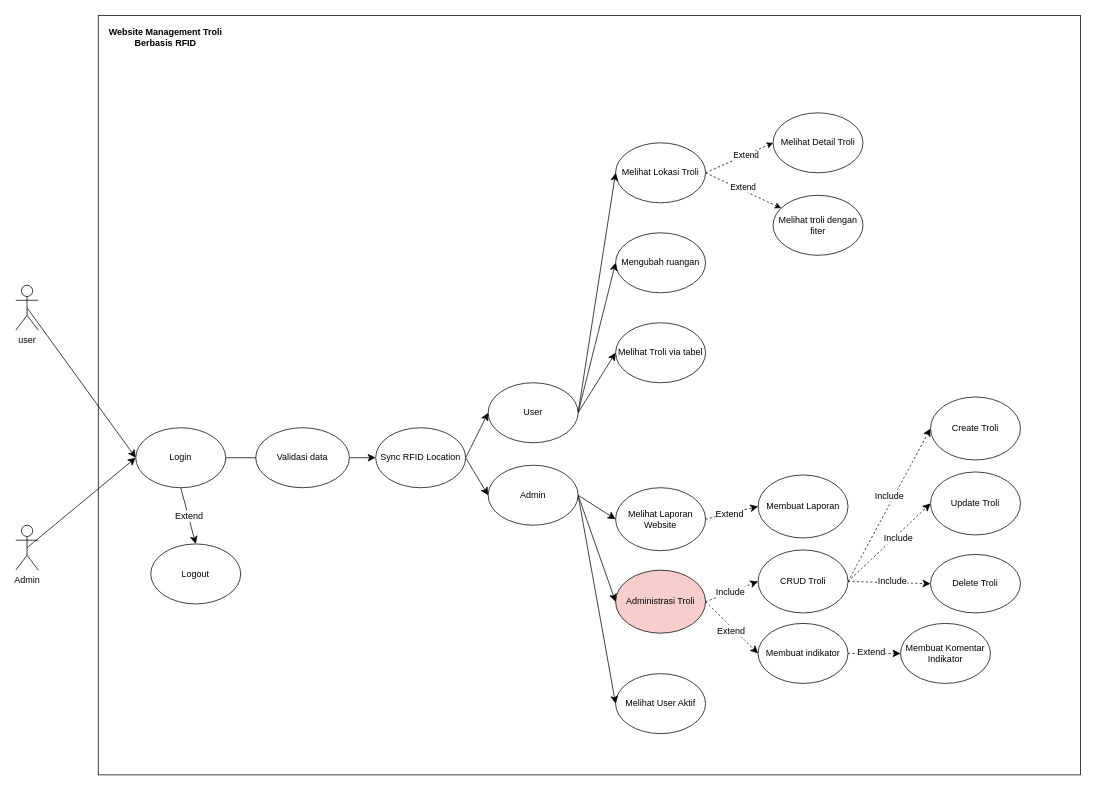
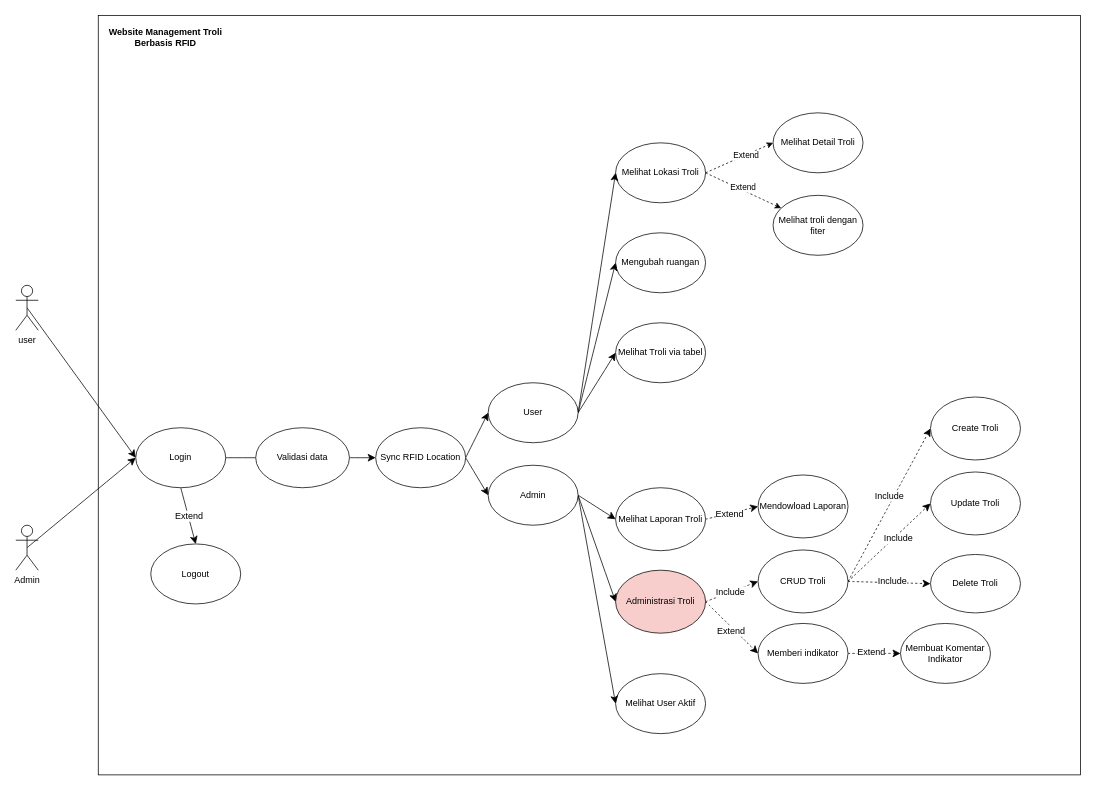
  <mxCell id="0" />
  <mxCell id="1" parent="0" />
  <mxCell id="2" value="" style="rounded=0;whiteSpace=wrap;html=1;" parent="1" vertex="1"><mxGeometry x="130" y="20" width="1310" height="1013" as="geometry" /></mxCell>
  <mxCell id="3" style="edgeStyle=none;curved=1;rounded=0;orthogonalLoop=1;jettySize=auto;html=1;exitX=0.5;exitY=0.5;exitDx=0;exitDy=0;exitPerimeter=0;fontSize=12;startSize=8;endSize=8;" parent="1" source="4" edge="1"><mxGeometry relative="1" as="geometry"><mxPoint x="180" y="610" as="targetPoint" /></mxGeometry></mxCell>
  <mxCell id="4" value="user" style="shape=umlActor;verticalLabelPosition=bottom;verticalAlign=top;html=1;outlineConnect=0;" parent="1" vertex="1"><mxGeometry x="20" y="380" width="30" height="60" as="geometry" /></mxCell>
  <mxCell id="5" style="rounded=0;orthogonalLoop=1;jettySize=auto;html=1;exitX=1;exitY=0.5;exitDx=0;exitDy=0;entryX=0;entryY=0.5;entryDx=0;entryDy=0;dashed=1;" parent="1" source="9" target="11" edge="1"><mxGeometry relative="1" as="geometry" /></mxCell>
  <mxCell id="6" value="Extend" style="edgeLabel;html=1;align=center;verticalAlign=middle;resizable=0;points=[];" parent="5" vertex="1" connectable="0"><mxGeometry x="0.2" relative="1" as="geometry"><mxPoint as="offset" /></mxGeometry></mxCell>
  <mxCell id="7" style="rounded=0;orthogonalLoop=1;jettySize=auto;html=1;exitX=1;exitY=0.5;exitDx=0;exitDy=0;dashed=1;" parent="1" source="9" target="13" edge="1"><mxGeometry relative="1" as="geometry" /></mxCell>
  <mxCell id="8" value="Extend" style="edgeLabel;html=1;align=center;verticalAlign=middle;resizable=0;points=[];" parent="7" vertex="1" connectable="0"><mxGeometry x="-0.049" y="3" relative="1" as="geometry"><mxPoint as="offset" /></mxGeometry></mxCell>
  <mxCell id="9" value="Melihat Lokasi Troli" style="ellipse;whiteSpace=wrap;html=1;" parent="1" vertex="1"><mxGeometry x="820" y="190" width="120" height="80" as="geometry" /></mxCell>
  <mxCell id="10" value="Website Management Troli Berbasis RFID" style="text;html=1;align=center;verticalAlign=middle;whiteSpace=wrap;rounded=0;fontStyle=1" parent="1" vertex="1"><mxGeometry x="120" y="30" width="200" height="40" as="geometry" /></mxCell>
  <mxCell id="11" value="Melihat Detail Troli" style="ellipse;whiteSpace=wrap;html=1;" parent="1" vertex="1"><mxGeometry x="1030" y="150" width="120" height="80" as="geometry" /></mxCell>
  <mxCell id="12" value="Melihat Troli via tabel" style="ellipse;whiteSpace=wrap;html=1;" parent="1" vertex="1"><mxGeometry x="820" y="430" width="120" height="80" as="geometry" /></mxCell>
  <mxCell id="13" value="Melihat troli dengan fiter" style="ellipse;whiteSpace=wrap;html=1;" parent="1" vertex="1"><mxGeometry x="1030" y="260" width="120" height="80" as="geometry" /></mxCell>
  <mxCell id="14" style="edgeStyle=none;curved=1;rounded=0;orthogonalLoop=1;jettySize=auto;html=1;exitX=0.5;exitY=0.5;exitDx=0;exitDy=0;exitPerimeter=0;entryX=0;entryY=0.5;entryDx=0;entryDy=0;fontSize=12;startSize=8;endSize=8;" parent="1" source="15" target="20" edge="1"><mxGeometry relative="1" as="geometry" /></mxCell>
  <mxCell id="15" value="Admin" style="shape=umlActor;verticalLabelPosition=bottom;verticalAlign=top;html=1;outlineConnect=0;" parent="1" vertex="1"><mxGeometry x="20" y="700" width="30" height="60" as="geometry" /></mxCell>
  <mxCell id="16" value="Mengubah ruangan" style="ellipse;whiteSpace=wrap;html=1;" parent="1" vertex="1"><mxGeometry x="820" y="310" width="120" height="80" as="geometry" /></mxCell>
  <mxCell id="17" style="edgeStyle=none;curved=1;rounded=0;orthogonalLoop=1;jettySize=auto;html=1;exitX=1;exitY=0.5;exitDx=0;exitDy=0;entryX=0;entryY=0.5;entryDx=0;entryDy=0;fontSize=12;startSize=8;endSize=8;endArrow=none;" parent="1" source="20" target="22" edge="1"><mxGeometry relative="1" as="geometry" /></mxCell>
  <mxCell id="18" style="edgeStyle=none;curved=1;rounded=0;orthogonalLoop=1;jettySize=auto;html=1;exitX=0.5;exitY=1;exitDx=0;exitDy=0;entryX=0.5;entryY=0;entryDx=0;entryDy=0;fontSize=12;startSize=8;endSize=8;" parent="1" source="20" target="39" edge="1"><mxGeometry relative="1" as="geometry" /></mxCell>
  <mxCell id="19" value="Extend" style="edgeLabel;html=1;align=center;verticalAlign=middle;resizable=0;points=[];fontSize=12;" parent="18" vertex="1" connectable="0"><mxGeometry relative="1" as="geometry"><mxPoint as="offset" /></mxGeometry></mxCell>
  <mxCell id="20" value="Login" style="ellipse;whiteSpace=wrap;html=1;" parent="1" vertex="1"><mxGeometry x="180" y="570" width="120" height="80" as="geometry" /></mxCell>
  <mxCell id="21" style="edgeStyle=none;curved=1;rounded=0;orthogonalLoop=1;jettySize=auto;html=1;exitX=1;exitY=0.5;exitDx=0;exitDy=0;entryX=0;entryY=0.5;entryDx=0;entryDy=0;fontSize=12;startSize=8;endSize=8;" parent="1" source="22" target="58" edge="1"><mxGeometry relative="1" as="geometry" /></mxCell>
  <mxCell id="22" value="Validasi data" style="ellipse;whiteSpace=wrap;html=1;" parent="1" vertex="1"><mxGeometry x="340" y="570" width="125" height="80" as="geometry" /></mxCell>
  <mxCell id="23" style="edgeStyle=none;curved=1;rounded=0;orthogonalLoop=1;jettySize=auto;html=1;exitX=1;exitY=0.5;exitDx=0;exitDy=0;entryX=0;entryY=0.5;entryDx=0;entryDy=0;fontSize=12;startSize=8;endSize=8;dashed=1;" parent="1" source="27" target="34" edge="1"><mxGeometry relative="1" as="geometry" /></mxCell>
  <mxCell id="24" value="Include" style="edgeLabel;html=1;align=center;verticalAlign=middle;resizable=0;points=[];fontSize=12;" parent="23" vertex="1" connectable="0"><mxGeometry x="-0.077" y="1" relative="1" as="geometry"><mxPoint as="offset" /></mxGeometry></mxCell>
  <mxCell id="25" style="edgeStyle=none;curved=1;rounded=0;orthogonalLoop=1;jettySize=auto;html=1;exitX=1;exitY=0.5;exitDx=0;exitDy=0;entryX=0;entryY=0.5;entryDx=0;entryDy=0;fontSize=12;startSize=8;endSize=8;dashed=1;" parent="1" source="27" target="37" edge="1"><mxGeometry relative="1" as="geometry" /></mxCell>
  <mxCell id="26" value="Extend" style="edgeLabel;html=1;align=center;verticalAlign=middle;resizable=0;points=[];fontSize=12;" parent="25" vertex="1" connectable="0"><mxGeometry x="0.029" y="-4" relative="1" as="geometry"><mxPoint as="offset" /></mxGeometry></mxCell>
  <mxCell id="27" value="Administrasi Troli" style="ellipse;whiteSpace=wrap;html=1;fillColor=#f8cecc;" parent="1" vertex="1"><mxGeometry x="820" y="760" width="120" height="84" as="geometry" /></mxCell>
  <mxCell id="28" style="edgeStyle=none;curved=1;rounded=0;orthogonalLoop=1;jettySize=auto;html=1;exitX=1;exitY=0.5;exitDx=0;exitDy=0;entryX=0;entryY=0.5;entryDx=0;entryDy=0;fontSize=12;startSize=8;endSize=8;dashed=1;" parent="1" source="34" target="61" edge="1"><mxGeometry relative="1" as="geometry" /></mxCell>
  <mxCell id="29" value="Include" style="edgeLabel;html=1;align=center;verticalAlign=middle;resizable=0;points=[];fontSize=12;" vertex="1" connectable="0" parent="28"><mxGeometry x="0.097" y="7" relative="1" as="geometry"><mxPoint y="1" as="offset" /></mxGeometry></mxCell>
  <mxCell id="30" style="edgeStyle=none;curved=1;rounded=0;orthogonalLoop=1;jettySize=auto;html=1;exitX=1;exitY=0.5;exitDx=0;exitDy=0;entryX=0;entryY=0.5;entryDx=0;entryDy=0;fontSize=12;startSize=8;endSize=8;dashed=1;" parent="1" source="34" target="62" edge="1"><mxGeometry relative="1" as="geometry" /></mxCell>
  <mxCell id="31" value="Include" style="edgeLabel;html=1;align=center;verticalAlign=middle;resizable=0;points=[];fontSize=12;" vertex="1" connectable="0" parent="30"><mxGeometry x="0.162" y="-4" relative="1" as="geometry"><mxPoint as="offset" /></mxGeometry></mxCell>
  <mxCell id="32" style="edgeStyle=none;curved=1;rounded=0;orthogonalLoop=1;jettySize=auto;html=1;exitX=1;exitY=0.5;exitDx=0;exitDy=0;entryX=0;entryY=0.5;entryDx=0;entryDy=0;fontSize=12;startSize=8;endSize=8;dashed=1;" parent="1" source="34" target="63" edge="1"><mxGeometry relative="1" as="geometry" /></mxCell>
  <mxCell id="33" value="Include" style="edgeLabel;html=1;align=center;verticalAlign=middle;resizable=0;points=[];fontSize=12;" vertex="1" connectable="0" parent="32"><mxGeometry x="0.042" y="-6" relative="1" as="geometry"><mxPoint x="2" y="-8" as="offset" /></mxGeometry></mxCell>
  <mxCell id="34" value="CRUD Troli" style="ellipse;whiteSpace=wrap;html=1;" parent="1" vertex="1"><mxGeometry x="1010" y="733" width="120" height="84" as="geometry" /></mxCell>
  <mxCell id="35" style="edgeStyle=none;curved=1;rounded=0;orthogonalLoop=1;jettySize=auto;html=1;exitX=1;exitY=0.5;exitDx=0;exitDy=0;entryX=0;entryY=0.5;entryDx=0;entryDy=0;fontSize=12;startSize=8;endSize=8;dashed=1;" parent="1" source="37" target="38" edge="1"><mxGeometry relative="1" as="geometry" /></mxCell>
  <mxCell id="36" value="Extend" style="edgeLabel;html=1;align=center;verticalAlign=middle;resizable=0;points=[];fontSize=12;" parent="35" vertex="1" connectable="0"><mxGeometry x="-0.143" y="2" relative="1" as="geometry"><mxPoint as="offset" /></mxGeometry></mxCell>
- <mxCell id="37" value="Membuat indikator" style="ellipse;whiteSpace=wrap;html=1;" parent="1" vertex="1"><mxGeometry x="1010" y="831" width="120" height="80" as="geometry" /></mxCell>
+ <mxCell id="37" value="Memberi indikator" style="ellipse;whiteSpace=wrap;html=1;" parent="1" vertex="1"><mxGeometry x="1010" y="831" width="120" height="80" as="geometry" /></mxCell>
  <mxCell id="38" value="Membuat Komentar Indikator" style="ellipse;whiteSpace=wrap;html=1;" parent="1" vertex="1"><mxGeometry x="1200" y="831" width="120" height="80" as="geometry" /></mxCell>
  <mxCell id="39" value="Logout" style="ellipse;whiteSpace=wrap;html=1;" parent="1" vertex="1"><mxGeometry x="200" y="725" width="120" height="80" as="geometry" /></mxCell>
  <mxCell id="40" style="edgeStyle=none;curved=1;rounded=0;orthogonalLoop=1;jettySize=auto;html=1;exitX=1;exitY=0.5;exitDx=0;exitDy=0;entryX=0;entryY=0.5;entryDx=0;entryDy=0;fontSize=12;startSize=8;endSize=8;dashed=1;" parent="1" source="42" target="43" edge="1"><mxGeometry relative="1" as="geometry" /></mxCell>
  <mxCell id="41" value="Extend" style="edgeLabel;html=1;align=center;verticalAlign=middle;resizable=0;points=[];fontSize=12;" parent="40" vertex="1" connectable="0"><mxGeometry x="-0.12" y="-1" relative="1" as="geometry"><mxPoint as="offset" /></mxGeometry></mxCell>
- <mxCell id="42" value="Melihat Laporan Website" style="ellipse;whiteSpace=wrap;html=1;" parent="1" vertex="1"><mxGeometry x="820" y="650" width="120" height="84" as="geometry" /></mxCell>
- <mxCell id="43" value="Membuat Laporan" style="ellipse;whiteSpace=wrap;html=1;" parent="1" vertex="1"><mxGeometry x="1010" y="633" width="120" height="84" as="geometry" /></mxCell>
+ <mxCell id="42" value="Melihat Laporan Troli" style="ellipse;whiteSpace=wrap;html=1;" parent="1" vertex="1"><mxGeometry x="820" y="650" width="120" height="84" as="geometry" /></mxCell>
+ <mxCell id="43" value="Mendowload Laporan" style="ellipse;whiteSpace=wrap;html=1;" parent="1" vertex="1"><mxGeometry x="1010" y="633" width="120" height="84" as="geometry" /></mxCell>
  <mxCell id="44" style="edgeStyle=none;curved=1;rounded=0;orthogonalLoop=1;jettySize=auto;html=1;exitX=0.5;exitY=1;exitDx=0;exitDy=0;fontSize=12;startSize=8;endSize=8;" parent="1" source="2" target="2" edge="1"><mxGeometry relative="1" as="geometry" /></mxCell>
  <mxCell id="45" style="edgeStyle=none;curved=1;rounded=0;orthogonalLoop=1;jettySize=auto;html=1;exitX=0.5;exitY=1;exitDx=0;exitDy=0;fontSize=12;startSize=8;endSize=8;" parent="1" source="2" target="2" edge="1"><mxGeometry relative="1" as="geometry" /></mxCell>
  <mxCell id="46" value="Melihat User Aktif" style="ellipse;whiteSpace=wrap;html=1;" parent="1" vertex="1"><mxGeometry x="820" y="898" width="120" height="80" as="geometry" /></mxCell>
  <mxCell id="47" style="edgeStyle=none;curved=1;rounded=0;orthogonalLoop=1;jettySize=auto;html=1;exitX=1;exitY=0.5;exitDx=0;exitDy=0;fontSize=12;startSize=8;endSize=8;" parent="1" source="39" target="39" edge="1"><mxGeometry relative="1" as="geometry" /></mxCell>
  <mxCell id="48" style="edgeStyle=none;curved=1;rounded=0;orthogonalLoop=1;jettySize=auto;html=1;exitX=1;exitY=0.5;exitDx=0;exitDy=0;entryX=0;entryY=0.5;entryDx=0;entryDy=0;fontSize=12;startSize=8;endSize=8;" parent="1" source="51" target="12" edge="1"><mxGeometry relative="1" as="geometry" /></mxCell>
  <mxCell id="49" style="edgeStyle=none;curved=1;rounded=0;orthogonalLoop=1;jettySize=auto;html=1;exitX=1;exitY=0.5;exitDx=0;exitDy=0;entryX=0;entryY=0.5;entryDx=0;entryDy=0;fontSize=12;startSize=8;endSize=8;" parent="1" source="51" target="16" edge="1"><mxGeometry relative="1" as="geometry" /></mxCell>
  <mxCell id="50" style="edgeStyle=none;curved=1;rounded=0;orthogonalLoop=1;jettySize=auto;html=1;exitX=1;exitY=0.5;exitDx=0;exitDy=0;entryX=0;entryY=0.5;entryDx=0;entryDy=0;fontSize=12;startSize=8;endSize=8;" parent="1" source="51" target="9" edge="1"><mxGeometry relative="1" as="geometry" /></mxCell>
  <mxCell id="51" value="User" style="ellipse;whiteSpace=wrap;html=1;" parent="1" vertex="1"><mxGeometry x="650" y="510" width="120" height="80" as="geometry" /></mxCell>
  <mxCell id="52" style="edgeStyle=none;curved=1;rounded=0;orthogonalLoop=1;jettySize=auto;html=1;exitX=1;exitY=0.5;exitDx=0;exitDy=0;entryX=0;entryY=0.5;entryDx=0;entryDy=0;fontSize=12;startSize=8;endSize=8;" parent="1" source="55" target="42" edge="1"><mxGeometry relative="1" as="geometry" /></mxCell>
  <mxCell id="53" style="edgeStyle=none;curved=1;rounded=0;orthogonalLoop=1;jettySize=auto;html=1;exitX=1;exitY=0.5;exitDx=0;exitDy=0;entryX=0;entryY=0.5;entryDx=0;entryDy=0;fontSize=12;startSize=8;endSize=8;" parent="1" source="55" target="27" edge="1"><mxGeometry relative="1" as="geometry" /></mxCell>
  <mxCell id="54" style="edgeStyle=none;curved=1;rounded=0;orthogonalLoop=1;jettySize=auto;html=1;exitX=1;exitY=0.5;exitDx=0;exitDy=0;entryX=0;entryY=0.5;entryDx=0;entryDy=0;fontSize=12;startSize=8;endSize=8;" parent="1" source="55" target="46" edge="1"><mxGeometry relative="1" as="geometry" /></mxCell>
  <mxCell id="55" value="Admin" style="ellipse;whiteSpace=wrap;html=1;" parent="1" vertex="1"><mxGeometry x="650" y="620" width="120" height="80" as="geometry" /></mxCell>
  <mxCell id="56" style="edgeStyle=none;curved=1;rounded=0;orthogonalLoop=1;jettySize=auto;html=1;exitX=1;exitY=0.5;exitDx=0;exitDy=0;entryX=0;entryY=0.5;entryDx=0;entryDy=0;fontSize=12;startSize=8;endSize=8;" parent="1" source="58" target="51" edge="1"><mxGeometry relative="1" as="geometry" /></mxCell>
  <mxCell id="57" style="edgeStyle=none;curved=1;rounded=0;orthogonalLoop=1;jettySize=auto;html=1;exitX=1;exitY=0.5;exitDx=0;exitDy=0;entryX=0;entryY=0.5;entryDx=0;entryDy=0;fontSize=12;startSize=8;endSize=8;" parent="1" source="58" target="55" edge="1"><mxGeometry relative="1" as="geometry" /></mxCell>
  <mxCell id="58" value="Sync RFID Location" style="ellipse;whiteSpace=wrap;html=1;" parent="1" vertex="1"><mxGeometry x="500" y="570" width="120" height="80" as="geometry" /></mxCell>
  <mxCell id="59" style="edgeStyle=none;curved=1;rounded=0;orthogonalLoop=1;jettySize=auto;html=1;exitX=1;exitY=0.5;exitDx=0;exitDy=0;fontSize=12;startSize=8;endSize=8;" parent="1" source="55" target="55" edge="1"><mxGeometry relative="1" as="geometry" /></mxCell>
  <mxCell id="60" style="edgeStyle=none;curved=1;rounded=0;orthogonalLoop=1;jettySize=auto;html=1;exitX=1;exitY=0;exitDx=0;exitDy=0;fontSize=12;startSize=8;endSize=8;" parent="1" source="58" target="58" edge="1"><mxGeometry relative="1" as="geometry" /></mxCell>
  <mxCell id="61" value="Create Troli" style="ellipse;whiteSpace=wrap;html=1;" parent="1" vertex="1"><mxGeometry x="1240" y="529" width="120" height="84" as="geometry" /></mxCell>
  <mxCell id="62" value="Update Troli" style="ellipse;whiteSpace=wrap;html=1;" parent="1" vertex="1"><mxGeometry x="1240" y="629" width="120" height="84" as="geometry" /></mxCell>
  <mxCell id="63" value="Delete Troli" style="ellipse;whiteSpace=wrap;html=1;" parent="1" vertex="1"><mxGeometry x="1240" y="739" width="120" height="78" as="geometry" /></mxCell>
